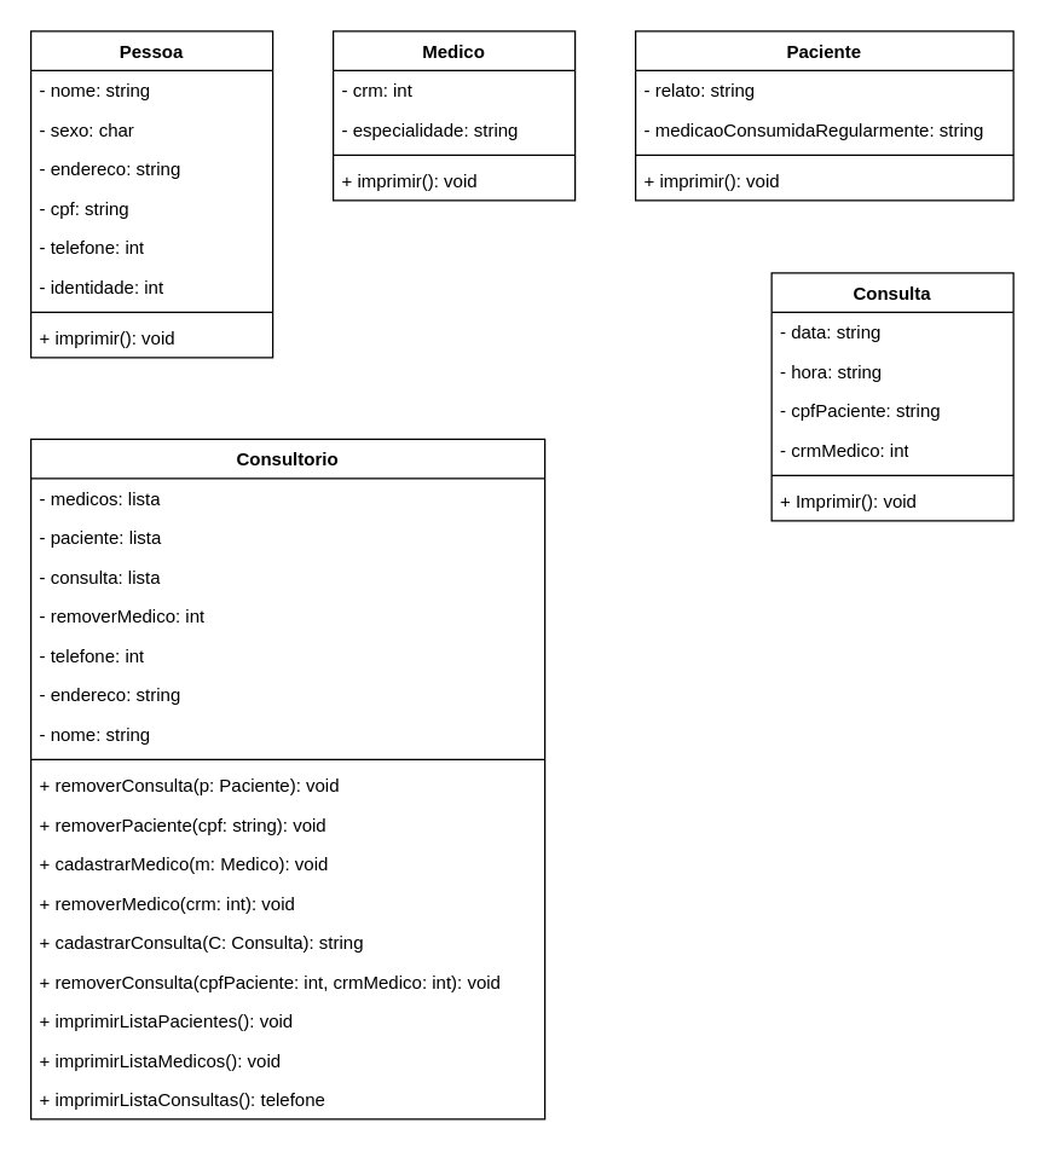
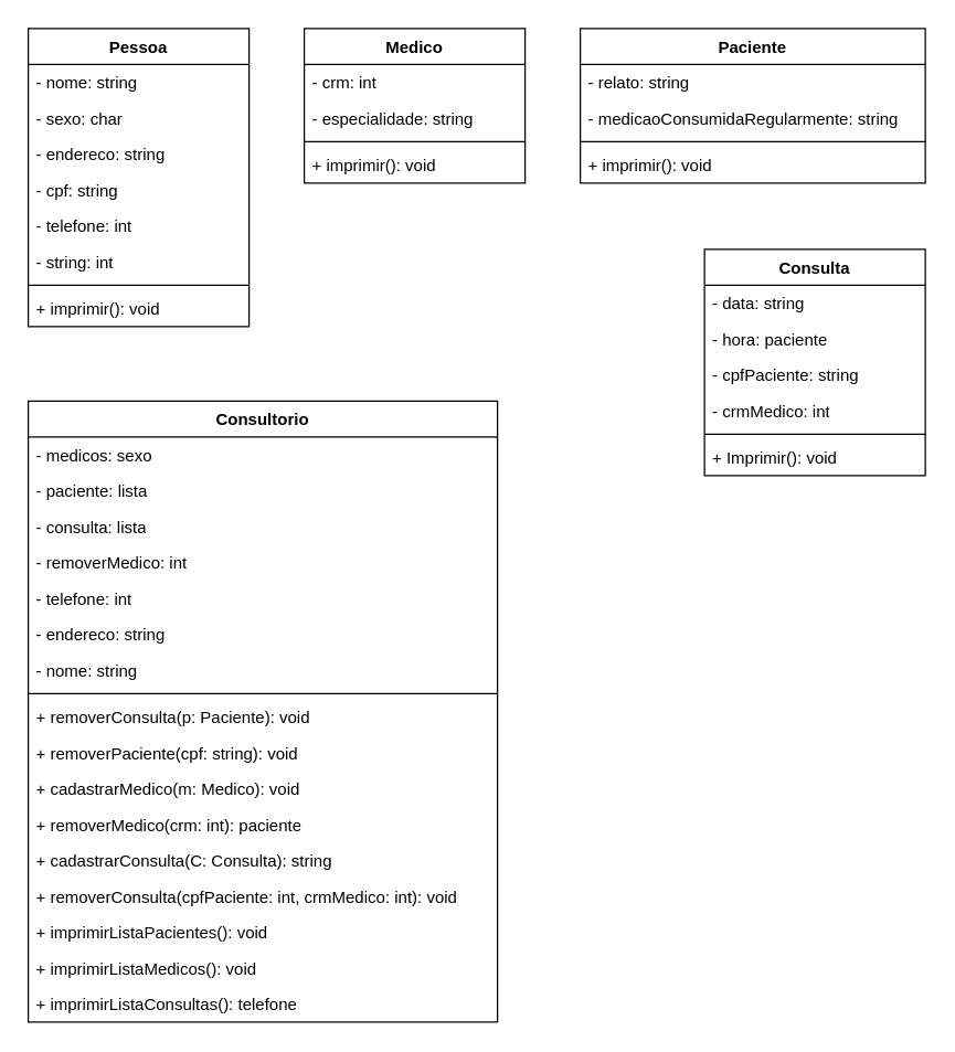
  <mxCell id="0" />
  <mxCell id="1" parent="0" />
  <mxCell id="2" value="Pessoa" style="swimlane;fontStyle=1;align=center;verticalAlign=top;childLayout=stackLayout;horizontal=1;startSize=26;horizontalStack=0;resizeParent=1;resizeParentMax=0;resizeLast=0;collapsible=1;marginBottom=0;whiteSpace=wrap;html=1;" vertex="1" parent="1"><mxGeometry x="20" y="20" width="160" height="216" as="geometry" /></mxCell>
  <mxCell id="3" value="- nome: string" style="text;strokeColor=none;fillColor=none;align=left;verticalAlign=top;spacingLeft=4;spacingRight=4;overflow=hidden;rotatable=0;points=[[0,0.5],[1,0.5]];portConstraint=eastwest;whiteSpace=wrap;html=1;" vertex="1" parent="2"><mxGeometry y="26" width="160" height="26" as="geometry" /></mxCell>
  <mxCell id="4" value="- sexo: char" style="text;strokeColor=none;fillColor=none;align=left;verticalAlign=top;spacingLeft=4;spacingRight=4;overflow=hidden;rotatable=0;points=[[0,0.5],[1,0.5]];portConstraint=eastwest;whiteSpace=wrap;html=1;" vertex="1" parent="2"><mxGeometry y="52" width="160" height="26" as="geometry" /></mxCell>
  <mxCell id="5" value="- endereco: string&amp;nbsp;" style="text;strokeColor=none;fillColor=none;align=left;verticalAlign=top;spacingLeft=4;spacingRight=4;overflow=hidden;rotatable=0;points=[[0,0.5],[1,0.5]];portConstraint=eastwest;whiteSpace=wrap;html=1;" vertex="1" parent="2"><mxGeometry y="78" width="160" height="26" as="geometry" /></mxCell>
  <mxCell id="6" value="- cpf: string" style="text;strokeColor=none;fillColor=none;align=left;verticalAlign=top;spacingLeft=4;spacingRight=4;overflow=hidden;rotatable=0;points=[[0,0.5],[1,0.5]];portConstraint=eastwest;whiteSpace=wrap;html=1;" vertex="1" parent="2"><mxGeometry y="104" width="160" height="26" as="geometry" /></mxCell>
  <mxCell id="7" value="- telefone: int" style="text;strokeColor=none;fillColor=none;align=left;verticalAlign=top;spacingLeft=4;spacingRight=4;overflow=hidden;rotatable=0;points=[[0,0.5],[1,0.5]];portConstraint=eastwest;whiteSpace=wrap;html=1;" vertex="1" parent="2"><mxGeometry y="130" width="160" height="26" as="geometry" /></mxCell>
- <mxCell id="8" value="- identidade: int" style="text;strokeColor=none;fillColor=none;align=left;verticalAlign=top;spacingLeft=4;spacingRight=4;overflow=hidden;rotatable=0;points=[[0,0.5],[1,0.5]];portConstraint=eastwest;whiteSpace=wrap;html=1;" vertex="1" parent="2"><mxGeometry y="156" width="160" height="26" as="geometry" /></mxCell>
+ <mxCell id="8" value="- string: int" style="text;strokeColor=none;fillColor=none;align=left;verticalAlign=top;spacingLeft=4;spacingRight=4;overflow=hidden;rotatable=0;points=[[0,0.5],[1,0.5]];portConstraint=eastwest;whiteSpace=wrap;html=1;" vertex="1" parent="2"><mxGeometry y="156" width="160" height="26" as="geometry" /></mxCell>
  <mxCell id="9" value="" style="line;strokeWidth=1;fillColor=none;align=left;verticalAlign=middle;spacingTop=-1;spacingLeft=3;spacingRight=3;rotatable=0;labelPosition=right;points=[];portConstraint=eastwest;strokeColor=inherit;" vertex="1" parent="2"><mxGeometry y="182" width="160" height="8" as="geometry" /></mxCell>
  <mxCell id="10" value="+ imprimir(): void" style="text;strokeColor=none;fillColor=none;align=left;verticalAlign=top;spacingLeft=4;spacingRight=4;overflow=hidden;rotatable=0;points=[[0,0.5],[1,0.5]];portConstraint=eastwest;whiteSpace=wrap;html=1;" vertex="1" parent="2"><mxGeometry y="190" width="160" height="26" as="geometry" /></mxCell>
  <mxCell id="11" value="Medico" style="swimlane;fontStyle=1;align=center;verticalAlign=top;childLayout=stackLayout;horizontal=1;startSize=26;horizontalStack=0;resizeParent=1;resizeParentMax=0;resizeLast=0;collapsible=1;marginBottom=0;whiteSpace=wrap;html=1;" vertex="1" parent="1"><mxGeometry x="220" y="20" width="160" height="112" as="geometry" /></mxCell>
  <mxCell id="12" value="- crm: int" style="text;strokeColor=none;fillColor=none;align=left;verticalAlign=top;spacingLeft=4;spacingRight=4;overflow=hidden;rotatable=0;points=[[0,0.5],[1,0.5]];portConstraint=eastwest;whiteSpace=wrap;html=1;" vertex="1" parent="11"><mxGeometry y="26" width="160" height="26" as="geometry" /></mxCell>
  <mxCell id="13" value="- especialidade: string" style="text;strokeColor=none;fillColor=none;align=left;verticalAlign=top;spacingLeft=4;spacingRight=4;overflow=hidden;rotatable=0;points=[[0,0.5],[1,0.5]];portConstraint=eastwest;whiteSpace=wrap;html=1;" vertex="1" parent="11"><mxGeometry y="52" width="160" height="26" as="geometry" /></mxCell>
  <mxCell id="14" value="" style="line;strokeWidth=1;fillColor=none;align=left;verticalAlign=middle;spacingTop=-1;spacingLeft=3;spacingRight=3;rotatable=0;labelPosition=right;points=[];portConstraint=eastwest;strokeColor=inherit;" vertex="1" parent="11"><mxGeometry y="78" width="160" height="8" as="geometry" /></mxCell>
  <mxCell id="15" value="+ imprimir(): void" style="text;strokeColor=none;fillColor=none;align=left;verticalAlign=top;spacingLeft=4;spacingRight=4;overflow=hidden;rotatable=0;points=[[0,0.5],[1,0.5]];portConstraint=eastwest;whiteSpace=wrap;html=1;" vertex="1" parent="11"><mxGeometry y="86" width="160" height="26" as="geometry" /></mxCell>
  <mxCell id="16" value="Paciente" style="swimlane;fontStyle=1;align=center;verticalAlign=top;childLayout=stackLayout;horizontal=1;startSize=26;horizontalStack=0;resizeParent=1;resizeParentMax=0;resizeLast=0;collapsible=1;marginBottom=0;whiteSpace=wrap;html=1;" vertex="1" parent="1"><mxGeometry x="420" y="20" width="250" height="112" as="geometry" /></mxCell>
  <mxCell id="17" value="- relato: string" style="text;strokeColor=none;fillColor=none;align=left;verticalAlign=top;spacingLeft=4;spacingRight=4;overflow=hidden;rotatable=0;points=[[0,0.5],[1,0.5]];portConstraint=eastwest;whiteSpace=wrap;html=1;" vertex="1" parent="16"><mxGeometry y="26" width="250" height="26" as="geometry" /></mxCell>
  <mxCell id="18" value="- medicaoConsumidaRegularmente: string" style="text;strokeColor=none;fillColor=none;align=left;verticalAlign=top;spacingLeft=4;spacingRight=4;overflow=hidden;rotatable=0;points=[[0,0.5],[1,0.5]];portConstraint=eastwest;whiteSpace=wrap;html=1;" vertex="1" parent="16"><mxGeometry y="52" width="250" height="26" as="geometry" /></mxCell>
  <mxCell id="19" value="" style="line;strokeWidth=1;fillColor=none;align=left;verticalAlign=middle;spacingTop=-1;spacingLeft=3;spacingRight=3;rotatable=0;labelPosition=right;points=[];portConstraint=eastwest;strokeColor=inherit;" vertex="1" parent="16"><mxGeometry y="78" width="250" height="8" as="geometry" /></mxCell>
  <mxCell id="20" value="+ imprimir(): void" style="text;strokeColor=none;fillColor=none;align=left;verticalAlign=top;spacingLeft=4;spacingRight=4;overflow=hidden;rotatable=0;points=[[0,0.5],[1,0.5]];portConstraint=eastwest;whiteSpace=wrap;html=1;" vertex="1" parent="16"><mxGeometry y="86" width="250" height="26" as="geometry" /></mxCell>
  <mxCell id="21" value="Consulta" style="swimlane;fontStyle=1;align=center;verticalAlign=top;childLayout=stackLayout;horizontal=1;startSize=26;horizontalStack=0;resizeParent=1;resizeParentMax=0;resizeLast=0;collapsible=1;marginBottom=0;whiteSpace=wrap;html=1;" vertex="1" parent="1"><mxGeometry x="510" y="180" width="160" height="164" as="geometry" /></mxCell>
  <mxCell id="22" value="- data: string" style="text;strokeColor=none;fillColor=none;align=left;verticalAlign=top;spacingLeft=4;spacingRight=4;overflow=hidden;rotatable=0;points=[[0,0.5],[1,0.5]];portConstraint=eastwest;whiteSpace=wrap;html=1;" vertex="1" parent="21"><mxGeometry y="26" width="160" height="26" as="geometry" /></mxCell>
- <mxCell id="23" value="- hora: string" style="text;strokeColor=none;fillColor=none;align=left;verticalAlign=top;spacingLeft=4;spacingRight=4;overflow=hidden;rotatable=0;points=[[0,0.5],[1,0.5]];portConstraint=eastwest;whiteSpace=wrap;html=1;" vertex="1" parent="21"><mxGeometry y="52" width="160" height="26" as="geometry" /></mxCell>
+ <mxCell id="23" value="- hora: paciente" style="text;strokeColor=none;fillColor=none;align=left;verticalAlign=top;spacingLeft=4;spacingRight=4;overflow=hidden;rotatable=0;points=[[0,0.5],[1,0.5]];portConstraint=eastwest;whiteSpace=wrap;html=1;" vertex="1" parent="21"><mxGeometry y="52" width="160" height="26" as="geometry" /></mxCell>
  <mxCell id="24" value="- cpfPaciente: string" style="text;strokeColor=none;fillColor=none;align=left;verticalAlign=top;spacingLeft=4;spacingRight=4;overflow=hidden;rotatable=0;points=[[0,0.5],[1,0.5]];portConstraint=eastwest;whiteSpace=wrap;html=1;" vertex="1" parent="21"><mxGeometry y="78" width="160" height="26" as="geometry" /></mxCell>
  <mxCell id="25" value="- crmMedico: int" style="text;strokeColor=none;fillColor=none;align=left;verticalAlign=top;spacingLeft=4;spacingRight=4;overflow=hidden;rotatable=0;points=[[0,0.5],[1,0.5]];portConstraint=eastwest;whiteSpace=wrap;html=1;" vertex="1" parent="21"><mxGeometry y="104" width="160" height="26" as="geometry" /></mxCell>
  <mxCell id="26" value="" style="line;strokeWidth=1;fillColor=none;align=left;verticalAlign=middle;spacingTop=-1;spacingLeft=3;spacingRight=3;rotatable=0;labelPosition=right;points=[];portConstraint=eastwest;strokeColor=inherit;" vertex="1" parent="21"><mxGeometry y="130" width="160" height="8" as="geometry" /></mxCell>
  <mxCell id="27" value="+ Imprimir(): void" style="text;strokeColor=none;fillColor=none;align=left;verticalAlign=top;spacingLeft=4;spacingRight=4;overflow=hidden;rotatable=0;points=[[0,0.5],[1,0.5]];portConstraint=eastwest;whiteSpace=wrap;html=1;" vertex="1" parent="21"><mxGeometry y="138" width="160" height="26" as="geometry" /></mxCell>
  <mxCell id="28" value="Consultorio" style="swimlane;fontStyle=1;align=center;verticalAlign=top;childLayout=stackLayout;horizontal=1;startSize=26;horizontalStack=0;resizeParent=1;resizeParentMax=0;resizeLast=0;collapsible=1;marginBottom=0;whiteSpace=wrap;html=1;" vertex="1" parent="1"><mxGeometry x="20" y="290" width="340" height="450" as="geometry" /></mxCell>
- <mxCell id="29" value="- medicos: lista" style="text;strokeColor=none;fillColor=none;align=left;verticalAlign=top;spacingLeft=4;spacingRight=4;overflow=hidden;rotatable=0;points=[[0,0.5],[1,0.5]];portConstraint=eastwest;whiteSpace=wrap;html=1;" vertex="1" parent="28"><mxGeometry y="26" width="340" height="26" as="geometry" /></mxCell>
+ <mxCell id="29" value="- medicos: sexo" style="text;strokeColor=none;fillColor=none;align=left;verticalAlign=top;spacingLeft=4;spacingRight=4;overflow=hidden;rotatable=0;points=[[0,0.5],[1,0.5]];portConstraint=eastwest;whiteSpace=wrap;html=1;" vertex="1" parent="28"><mxGeometry y="26" width="340" height="26" as="geometry" /></mxCell>
  <mxCell id="30" value="- paciente: lista" style="text;strokeColor=none;fillColor=none;align=left;verticalAlign=top;spacingLeft=4;spacingRight=4;overflow=hidden;rotatable=0;points=[[0,0.5],[1,0.5]];portConstraint=eastwest;whiteSpace=wrap;html=1;" vertex="1" parent="28"><mxGeometry y="52" width="340" height="26" as="geometry" /></mxCell>
  <mxCell id="31" value="- consulta: lista" style="text;strokeColor=none;fillColor=none;align=left;verticalAlign=top;spacingLeft=4;spacingRight=4;overflow=hidden;rotatable=0;points=[[0,0.5],[1,0.5]];portConstraint=eastwest;whiteSpace=wrap;html=1;" vertex="1" parent="28"><mxGeometry y="78" width="340" height="26" as="geometry" /></mxCell>
  <mxCell id="32" value="- removerMedico: int" style="text;strokeColor=none;fillColor=none;align=left;verticalAlign=top;spacingLeft=4;spacingRight=4;overflow=hidden;rotatable=0;points=[[0,0.5],[1,0.5]];portConstraint=eastwest;whiteSpace=wrap;html=1;" vertex="1" parent="28"><mxGeometry y="104" width="340" height="26" as="geometry" /></mxCell>
  <mxCell id="33" value="- telefone: int" style="text;strokeColor=none;fillColor=none;align=left;verticalAlign=top;spacingLeft=4;spacingRight=4;overflow=hidden;rotatable=0;points=[[0,0.5],[1,0.5]];portConstraint=eastwest;whiteSpace=wrap;html=1;" vertex="1" parent="28"><mxGeometry y="130" width="340" height="26" as="geometry" /></mxCell>
  <mxCell id="34" value="- endereco: string" style="text;strokeColor=none;fillColor=none;align=left;verticalAlign=top;spacingLeft=4;spacingRight=4;overflow=hidden;rotatable=0;points=[[0,0.5],[1,0.5]];portConstraint=eastwest;whiteSpace=wrap;html=1;" vertex="1" parent="28"><mxGeometry y="156" width="340" height="26" as="geometry" /></mxCell>
  <mxCell id="35" value="- nome: string" style="text;strokeColor=none;fillColor=none;align=left;verticalAlign=top;spacingLeft=4;spacingRight=4;overflow=hidden;rotatable=0;points=[[0,0.5],[1,0.5]];portConstraint=eastwest;whiteSpace=wrap;html=1;" vertex="1" parent="28"><mxGeometry y="182" width="340" height="26" as="geometry" /></mxCell>
  <mxCell id="36" value="" style="line;strokeWidth=1;fillColor=none;align=left;verticalAlign=middle;spacingTop=-1;spacingLeft=3;spacingRight=3;rotatable=0;labelPosition=right;points=[];portConstraint=eastwest;strokeColor=inherit;" vertex="1" parent="28"><mxGeometry y="208" width="340" height="8" as="geometry" /></mxCell>
  <mxCell id="37" value="+ removerConsulta(p: Paciente): void" style="text;strokeColor=none;fillColor=none;align=left;verticalAlign=top;spacingLeft=4;spacingRight=4;overflow=hidden;rotatable=0;points=[[0,0.5],[1,0.5]];portConstraint=eastwest;whiteSpace=wrap;html=1;" vertex="1" parent="28"><mxGeometry y="216" width="340" height="26" as="geometry" /></mxCell>
  <mxCell id="38" value="+ removerPaciente(cpf: string): void" style="text;strokeColor=none;fillColor=none;align=left;verticalAlign=top;spacingLeft=4;spacingRight=4;overflow=hidden;rotatable=0;points=[[0,0.5],[1,0.5]];portConstraint=eastwest;whiteSpace=wrap;html=1;" vertex="1" parent="28"><mxGeometry y="242" width="340" height="26" as="geometry" /></mxCell>
  <mxCell id="39" value="+ cadastrarMedico(m: Medico): void" style="text;strokeColor=none;fillColor=none;align=left;verticalAlign=top;spacingLeft=4;spacingRight=4;overflow=hidden;rotatable=0;points=[[0,0.5],[1,0.5]];portConstraint=eastwest;whiteSpace=wrap;html=1;" vertex="1" parent="28"><mxGeometry y="268" width="340" height="26" as="geometry" /></mxCell>
- <mxCell id="40" value="+ removerMedico(crm: int): void" style="text;strokeColor=none;fillColor=none;align=left;verticalAlign=top;spacingLeft=4;spacingRight=4;overflow=hidden;rotatable=0;points=[[0,0.5],[1,0.5]];portConstraint=eastwest;whiteSpace=wrap;html=1;" vertex="1" parent="28"><mxGeometry y="294" width="340" height="26" as="geometry" /></mxCell>
+ <mxCell id="40" value="+ removerMedico(crm: int): paciente" style="text;strokeColor=none;fillColor=none;align=left;verticalAlign=top;spacingLeft=4;spacingRight=4;overflow=hidden;rotatable=0;points=[[0,0.5],[1,0.5]];portConstraint=eastwest;whiteSpace=wrap;html=1;" vertex="1" parent="28"><mxGeometry y="294" width="340" height="26" as="geometry" /></mxCell>
  <mxCell id="41" value="+ cadastrarConsulta(C: Consulta): string" style="text;strokeColor=none;fillColor=none;align=left;verticalAlign=top;spacingLeft=4;spacingRight=4;overflow=hidden;rotatable=0;points=[[0,0.5],[1,0.5]];portConstraint=eastwest;whiteSpace=wrap;html=1;" vertex="1" parent="28"><mxGeometry y="320" width="340" height="26" as="geometry" /></mxCell>
  <mxCell id="42" value="+ removerConsulta(cpfPaciente: int, crmMedico: int): void" style="text;strokeColor=none;fillColor=none;align=left;verticalAlign=top;spacingLeft=4;spacingRight=4;overflow=hidden;rotatable=0;points=[[0,0.5],[1,0.5]];portConstraint=eastwest;whiteSpace=wrap;html=1;" vertex="1" parent="28"><mxGeometry y="346" width="340" height="26" as="geometry" /></mxCell>
  <mxCell id="43" value="+ imprimirListaPacientes(): void" style="text;strokeColor=none;fillColor=none;align=left;verticalAlign=top;spacingLeft=4;spacingRight=4;overflow=hidden;rotatable=0;points=[[0,0.5],[1,0.5]];portConstraint=eastwest;whiteSpace=wrap;html=1;" vertex="1" parent="28"><mxGeometry y="372" width="340" height="26" as="geometry" /></mxCell>
  <mxCell id="44" value="+ imprimirListaMedicos(): void" style="text;strokeColor=none;fillColor=none;align=left;verticalAlign=top;spacingLeft=4;spacingRight=4;overflow=hidden;rotatable=0;points=[[0,0.5],[1,0.5]];portConstraint=eastwest;whiteSpace=wrap;html=1;" vertex="1" parent="28"><mxGeometry y="398" width="340" height="26" as="geometry" /></mxCell>
  <mxCell id="45" value="+ imprimirListaConsultas(): telefone" style="text;strokeColor=none;fillColor=none;align=left;verticalAlign=top;spacingLeft=4;spacingRight=4;overflow=hidden;rotatable=0;points=[[0,0.5],[1,0.5]];portConstraint=eastwest;whiteSpace=wrap;html=1;" vertex="1" parent="28"><mxGeometry y="424" width="340" height="26" as="geometry" /></mxCell>
